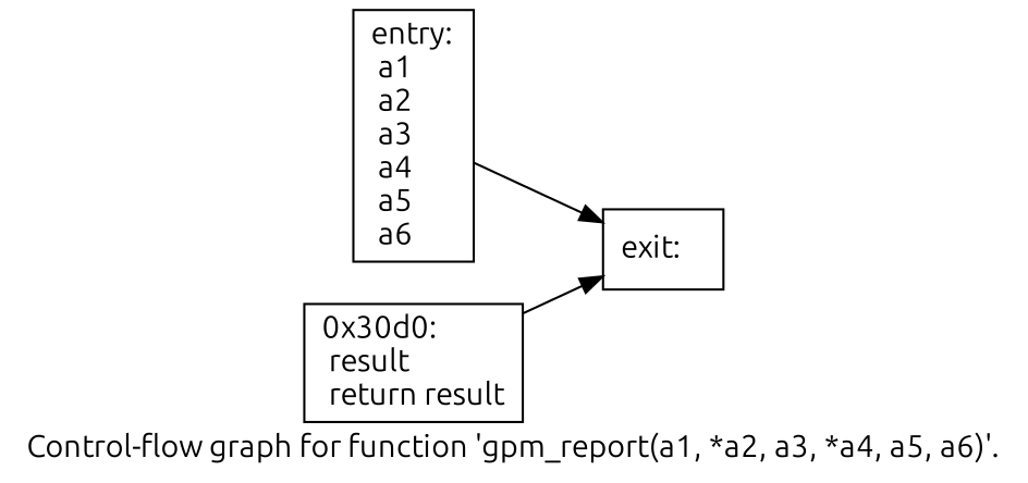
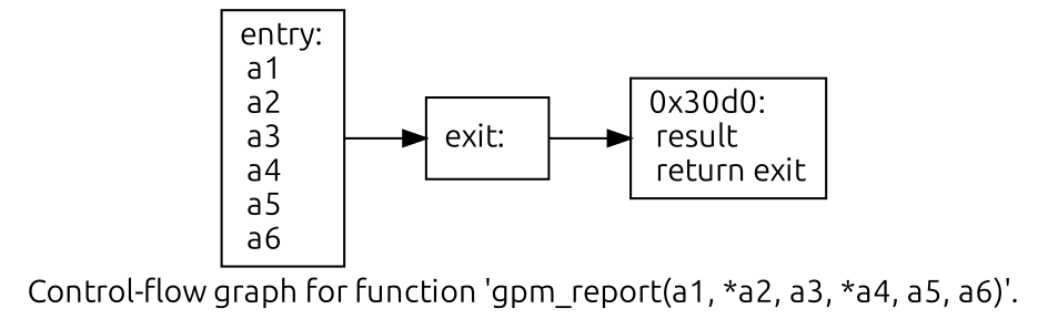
  digraph {
    fontname=Ubuntu
    label="Control-flow graph for function 'gpm_report(a1, *a2, a3, *a4, a5, a6)'."
    rankdir=LR
    node [fontname=Ubuntu shape=record]
    edge [fontname=Ubuntu]
    n1 [label="{entry:\l  a1\l  a2\l  a3\l  a4\l  a5\l  a6\l}"]
    n2 [label="{exit:\l}"]
-   n3 [label="{0x30d0:\l  result\l  return result\l}"]
+   n3 [label="{0x30d0:\l  result\l  return exit\l}"]
    n1 -> n2
-   n3 -> n2
+   n2 -> n3
  }
